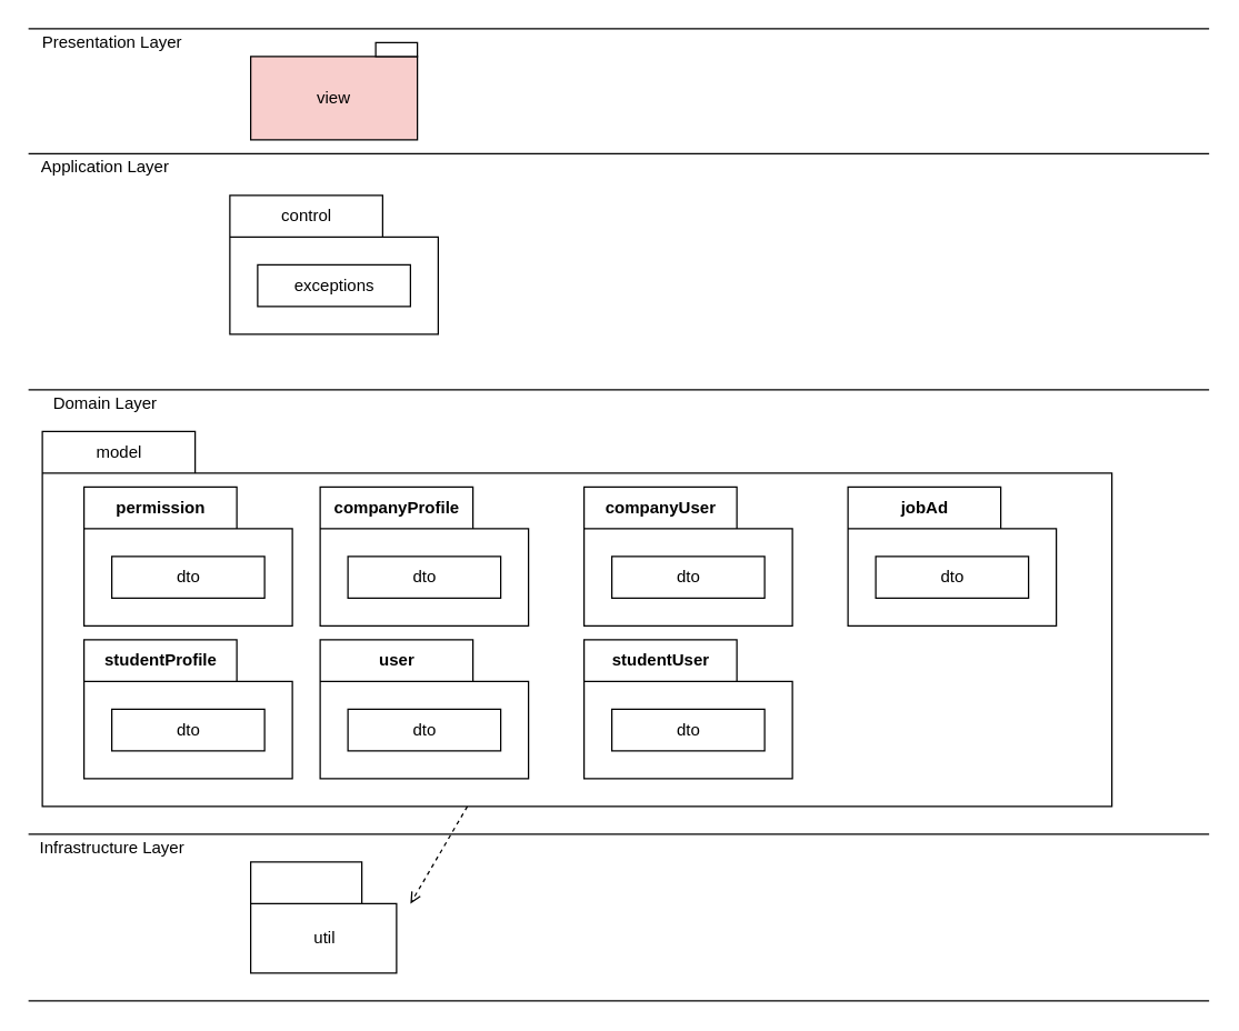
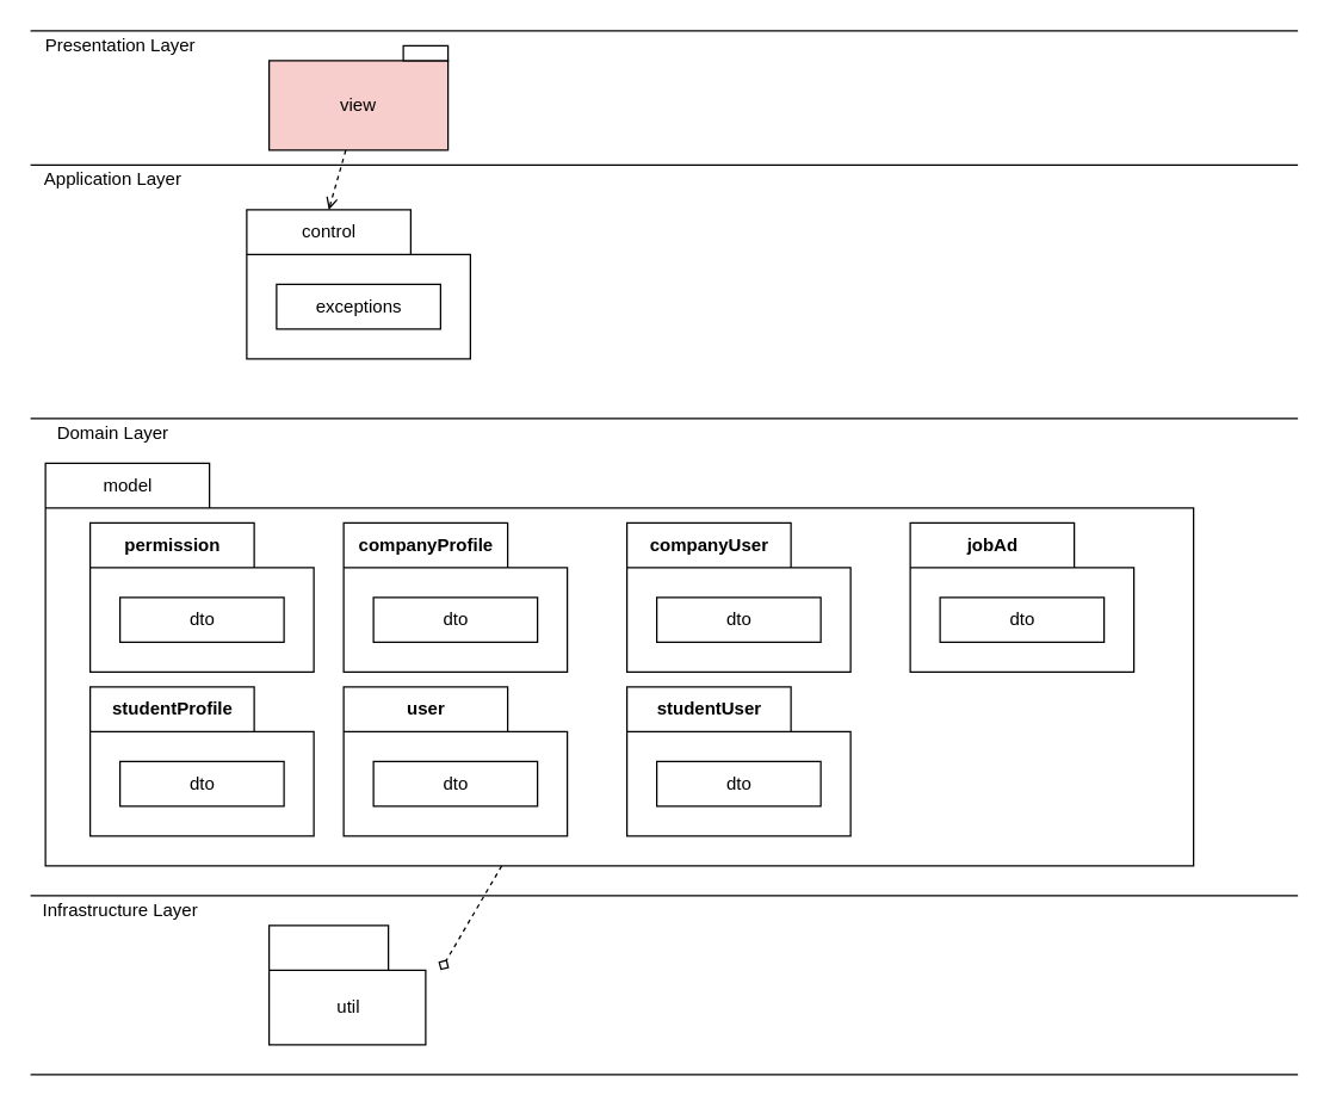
  <mxCell id="0" />
  <mxCell id="1" parent="0" />
+ <mxCell id="2" style="edgeStyle=none;html=1;entryX=0;entryY=0;entryDx=55;entryDy=0;entryPerimeter=0;dashed=1;endArrow=open;endFill=0;" edge="1" parent="1" source="3" target="14"><mxGeometry relative="1" as="geometry" /></mxCell>
  <mxCell id="3" value="view" style="whiteSpace=wrap;html=1;fillColor=#f8cecc;" parent="1" vertex="1"><mxGeometry x="180" y="40" width="120" height="60" as="geometry" /></mxCell>
  <mxCell id="4" value="" style="endArrow=none;html=1;rounded=0;" parent="1" edge="1"><mxGeometry width="50" height="50" relative="1" as="geometry"><mxPoint y="110" as="sourcePoint" x="20" /><mxPoint x="870" y="110" as="targetPoint" /></mxGeometry></mxCell>
  <mxCell id="5" value="" style="endArrow=none;html=1;rounded=0;" parent="1" edge="1"><mxGeometry width="50" height="50" relative="1" as="geometry"><mxPoint y="280" as="sourcePoint" x="20" /><mxPoint x="870" y="280" as="targetPoint" /></mxGeometry></mxCell>
  <mxCell id="6" value="" style="endArrow=none;html=1;rounded=0;" parent="1" edge="1"><mxGeometry width="50" height="50" relative="1" as="geometry"><mxPoint y="600" as="sourcePoint" x="20" /><mxPoint x="870" y="600" as="targetPoint" /></mxGeometry></mxCell>
  <mxCell id="7" value="" style="endArrow=none;html=1;rounded=0;" parent="1" edge="1"><mxGeometry width="50" height="50" relative="1" as="geometry"><mxPoint y="720" as="sourcePoint" x="20" /><mxPoint x="870" y="720" as="targetPoint" /></mxGeometry></mxCell>
  <mxCell id="8" value="" style="endArrow=none;html=1;rounded=0;" parent="1" edge="1"><mxGeometry width="50" height="50" relative="1" as="geometry"><mxPoint y="20" as="sourcePoint" x="20" /><mxPoint x="870" y="20" as="targetPoint" /></mxGeometry></mxCell>
  <mxCell id="9" value="Presentation Layer" style="text;html=1;align=center;verticalAlign=middle;resizable=0;points=[];autosize=1;strokeColor=none;fillColor=none;" parent="1" vertex="1"><mxGeometry y="20" width="120" height="20" as="geometry" x="20" /></mxCell>
  <mxCell id="10" value="Application Layer" style="text;html=1;align=center;verticalAlign=middle;resizable=0;points=[];autosize=1;strokeColor=none;fillColor=none;" parent="1" vertex="1"><mxGeometry y="110" width="110" height="20" as="geometry" x="20" /></mxCell>
  <mxCell id="11" value="Domain Layer" style="text;html=1;align=center;verticalAlign=middle;resizable=0;points=[];autosize=1;strokeColor=none;fillColor=none;" parent="1" vertex="1"><mxGeometry x="30" y="280" width="90" height="20" as="geometry" /></mxCell>
  <mxCell id="12" value="Infrastructure Layer" style="text;html=1;align=center;verticalAlign=middle;resizable=0;points=[];autosize=1;strokeColor=none;fillColor=none;" parent="1" vertex="1"><mxGeometry y="600" width="120" height="20" as="geometry" x="20" /></mxCell>
  <mxCell id="13" value="" style="whiteSpace=wrap;html=1;" parent="1" vertex="1"><mxGeometry x="270" y="30" width="30" height="10" as="geometry" /></mxCell>
  <mxCell id="14" value="&lt;span style=&quot;font-weight: 400&quot;&gt;control&lt;/span&gt;" style="shape=folder;fontStyle=1;tabWidth=110;tabHeight=30;tabPosition=left;html=1;boundedLbl=1;labelInHeader=1;container=1;collapsible=0;recursiveResize=0;" vertex="1" parent="1"><mxGeometry x="165" y="140" width="150" height="100" as="geometry" /></mxCell>
  <mxCell id="15" value="&lt;span&gt;exceptions&lt;/span&gt;" style="html=1;" vertex="1" parent="14"><mxGeometry width="110" height="30" relative="1" as="geometry"><mxPoint x="20" y="50" as="offset" /></mxGeometry></mxCell>
- <mxCell id="16" style="edgeStyle=none;html=1;entryX=0;entryY=0;entryDx=115;entryDy=30;entryPerimeter=0;dashed=1;endArrow=open;endFill=0;" edge="1" parent="1" source="17" target="32"><mxGeometry relative="1" as="geometry" /></mxCell>
+ <mxCell id="16" style="edgeStyle=none;html=1;entryX=0;entryY=0;entryDx=115;entryDy=30;entryPerimeter=0;dashed=1;endArrow=diamond;endFill=0;" edge="1" parent="1" source="17" target="32"><mxGeometry relative="1" as="geometry" /></mxCell>
  <mxCell id="17" value="&lt;span style=&quot;font-weight: 400&quot;&gt;model&lt;/span&gt;" style="shape=folder;fontStyle=1;tabWidth=110;tabHeight=30;tabPosition=left;html=1;boundedLbl=1;labelInHeader=1;container=1;collapsible=0;recursiveResize=0;" vertex="1" parent="1"><mxGeometry x="30" y="310" width="770" height="270" as="geometry" /></mxCell>
  <mxCell id="18" value="permission" style="shape=folder;fontStyle=1;tabWidth=110;tabHeight=30;tabPosition=left;html=1;boundedLbl=1;labelInHeader=1;container=1;collapsible=0;recursiveResize=0;" vertex="1" parent="17"><mxGeometry x="30" y="40" width="150" height="100" as="geometry" /></mxCell>
  <mxCell id="19" value="dto" style="html=1;" vertex="1" parent="18"><mxGeometry width="110" height="30" relative="1" as="geometry"><mxPoint x="20" y="50" as="offset" /></mxGeometry></mxCell>
  <mxCell id="20" value="companyProfile" style="shape=folder;fontStyle=1;tabWidth=110;tabHeight=30;tabPosition=left;html=1;boundedLbl=1;labelInHeader=1;container=1;collapsible=0;recursiveResize=0;" vertex="1" parent="17"><mxGeometry x="200" y="40" width="150" height="100" as="geometry" /></mxCell>
  <mxCell id="21" value="dto" style="html=1;" vertex="1" parent="20"><mxGeometry width="110" height="30" relative="1" as="geometry"><mxPoint x="20" y="50" as="offset" /></mxGeometry></mxCell>
  <mxCell id="22" value="studentProfile" style="shape=folder;fontStyle=1;tabWidth=110;tabHeight=30;tabPosition=left;html=1;boundedLbl=1;labelInHeader=1;container=1;collapsible=0;recursiveResize=0;" vertex="1" parent="17"><mxGeometry x="30" y="150" width="150" height="100" as="geometry" /></mxCell>
  <mxCell id="23" value="dto" style="html=1;" vertex="1" parent="22"><mxGeometry width="110" height="30" relative="1" as="geometry"><mxPoint x="20" y="50" as="offset" /></mxGeometry></mxCell>
  <mxCell id="24" value="user" style="shape=folder;fontStyle=1;tabWidth=110;tabHeight=30;tabPosition=left;html=1;boundedLbl=1;labelInHeader=1;container=1;collapsible=0;recursiveResize=0;" vertex="1" parent="17"><mxGeometry x="200" y="150" width="150" height="100" as="geometry" /></mxCell>
  <mxCell id="25" value="dto" style="html=1;" vertex="1" parent="24"><mxGeometry width="110" height="30" relative="1" as="geometry"><mxPoint x="20" y="50" as="offset" /></mxGeometry></mxCell>
  <mxCell id="26" value="companyUser" style="shape=folder;fontStyle=1;tabWidth=110;tabHeight=30;tabPosition=left;html=1;boundedLbl=1;labelInHeader=1;container=1;collapsible=0;recursiveResize=0;" vertex="1" parent="17"><mxGeometry x="390" y="40" width="150" height="100" as="geometry" /></mxCell>
  <mxCell id="27" value="dto" style="html=1;" vertex="1" parent="26"><mxGeometry width="110" height="30" relative="1" as="geometry"><mxPoint x="20" y="50" as="offset" /></mxGeometry></mxCell>
  <mxCell id="28" value="studentUser" style="shape=folder;fontStyle=1;tabWidth=110;tabHeight=30;tabPosition=left;html=1;boundedLbl=1;labelInHeader=1;container=1;collapsible=0;recursiveResize=0;" vertex="1" parent="17"><mxGeometry x="390" y="150" width="150" height="100" as="geometry" /></mxCell>
  <mxCell id="29" value="dto" style="html=1;" vertex="1" parent="28"><mxGeometry width="110" height="30" relative="1" as="geometry"><mxPoint x="20" y="50" as="offset" /></mxGeometry></mxCell>
  <mxCell id="30" value="jobAd" style="shape=folder;fontStyle=1;tabWidth=110;tabHeight=30;tabPosition=left;html=1;boundedLbl=1;labelInHeader=1;container=1;collapsible=0;recursiveResize=0;" vertex="1" parent="17"><mxGeometry x="580" y="40" width="150" height="100" as="geometry" /></mxCell>
  <mxCell id="31" value="dto" style="html=1;" vertex="1" parent="30"><mxGeometry width="110" height="30" relative="1" as="geometry"><mxPoint x="20" y="50" as="offset" /></mxGeometry></mxCell>
  <mxCell id="32" value="&lt;span style=&quot;font-weight: 400&quot;&gt;util&lt;/span&gt;" style="shape=folder;fontStyle=1;tabWidth=80;tabHeight=30;tabPosition=left;html=1;boundedLbl=1;" vertex="1" parent="1"><mxGeometry x="180" y="620" width="105" height="80" as="geometry" /></mxCell>
